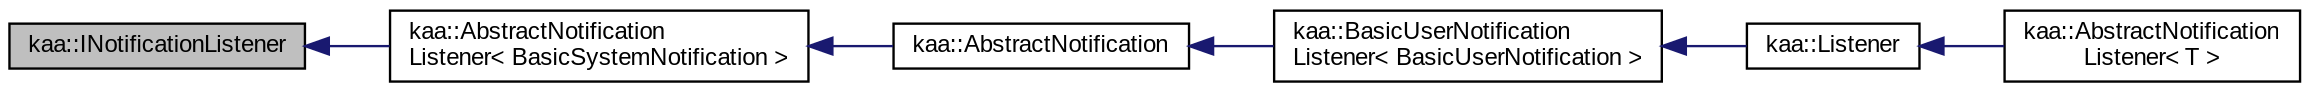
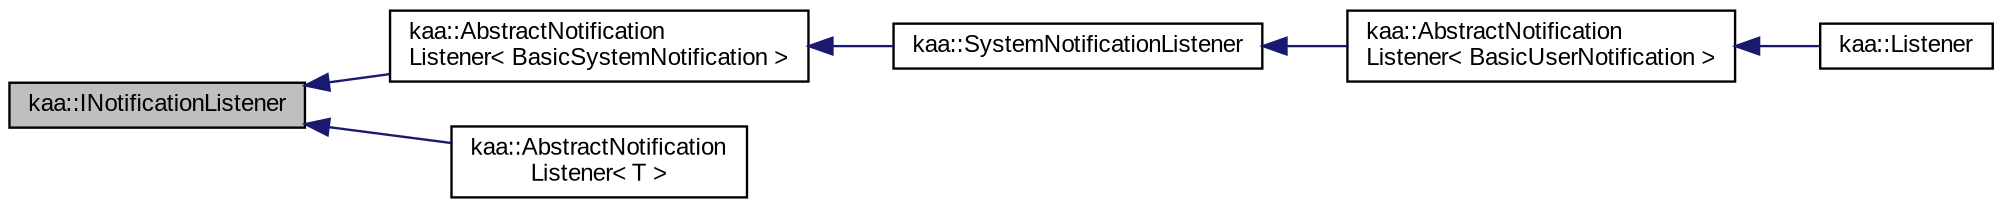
  digraph {
    fontname="Liberation Sans"
    rankdir=LR
    node [color=black fontname="Liberation Sans" fontsize=10 shape=record]
    edge [color=midnightblue dir=back fontname="Liberation Sans" fontsize=10 labelfontname=FreeSans labelfontsize=10 style=solid]
    n1 [fillcolor=grey75 fontcolor=black height=0.2 label="kaa::INotificationListener" style=filled width=0.4]
    n2 [height=0.2 label="kaa::AbstractNotification\lListener\< BasicSystemNotification \>" width=0.4]
    n3 [height=0.2 label="kaa::AbstractNotification\lListener\< T \>" width=0.4]
-   n4 [height=0.2 label="kaa::AbstractNotification" width=0.4]
-   n5 [height=0.2 label="kaa::BasicUserNotification\lListener\< BasicUserNotification \>" width=0.4]
+   n4 [height=0.2 label="kaa::SystemNotificationListener" width=0.4]
+   n5 [height=0.2 label="kaa::AbstractNotification\lListener\< BasicUserNotification \>" width=0.4]
    n6 [height=0.2 label="kaa::Listener" width=0.4]
    n1 -> n2
-   n6 -> n3
+   n1 -> n3
    n2 -> n4
    n4 -> n5
    n5 -> n6
  }
